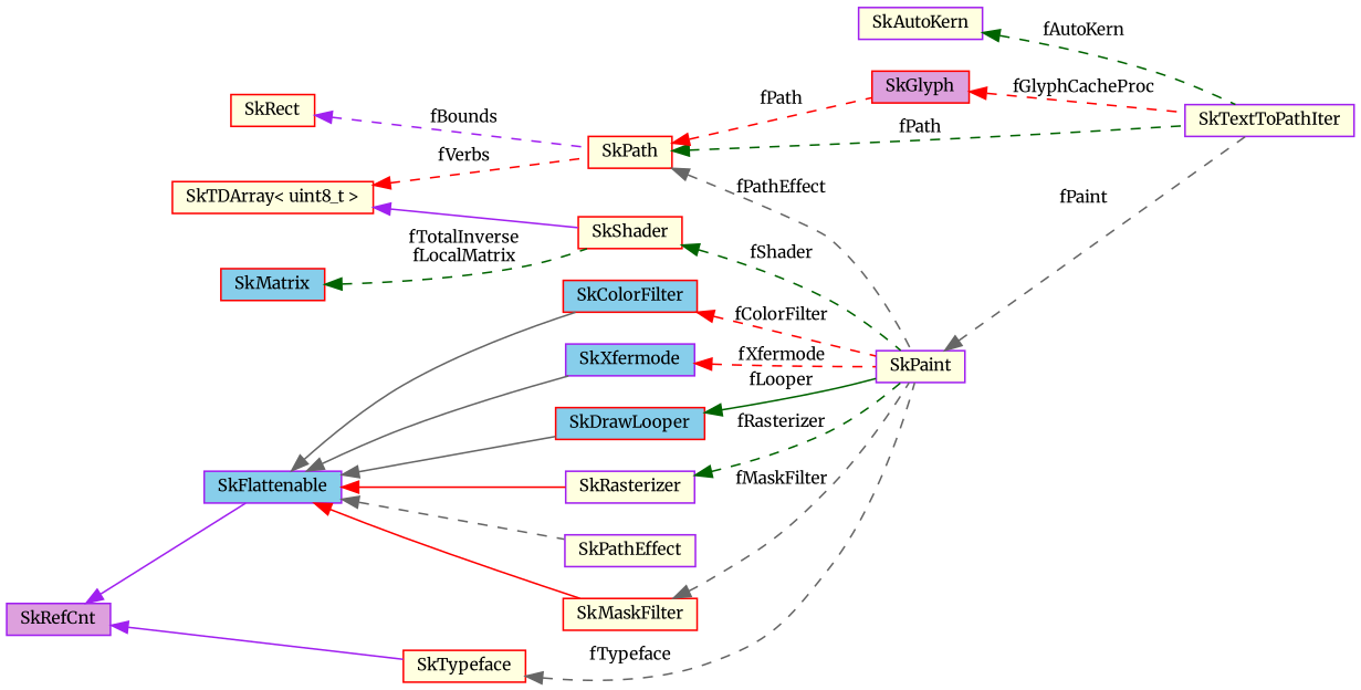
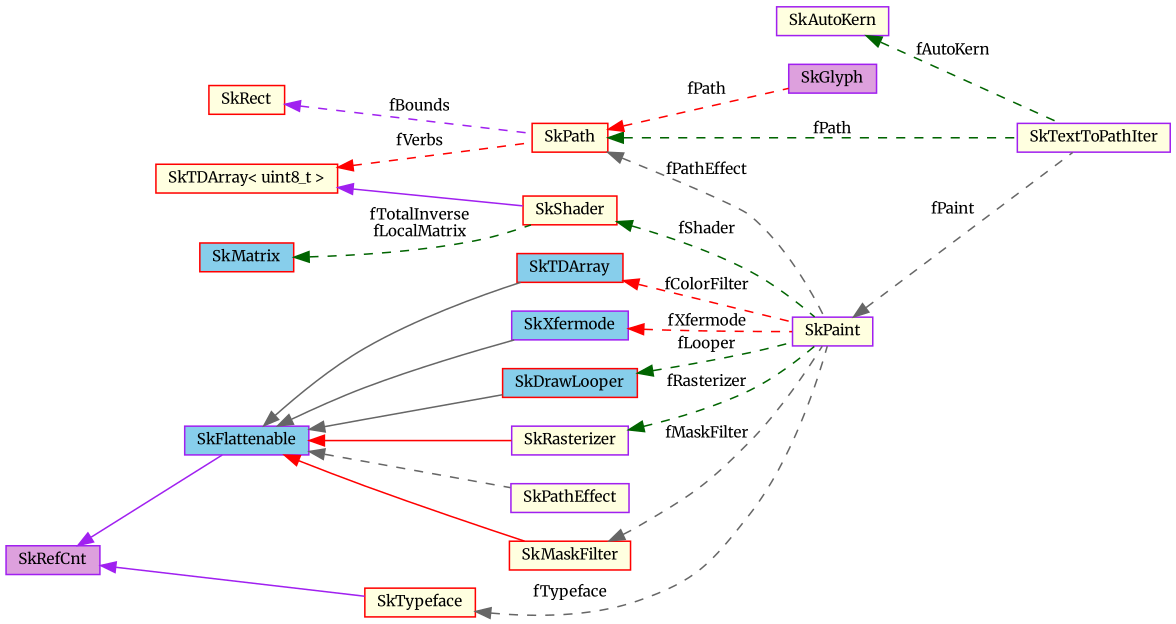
  digraph {
    fontname=Merriweather
    rankdir=LR
    node [color=red fillcolor=lightyellow fontname=Merriweather fontsize=10 shape=record style=filled]
    edge [color=gray40 dir=back fontname=Merriweather fontsize=10 labelfontname=FreeSans labelfontsize=10 style=dashed]
    n1 [color=purple fontcolor=black height=0.2 label=SkTextToPathIter width=0.4]
    n2 [color=purple height=0.2 label=SkAutoKern width=0.4]
-   n3 [fillcolor=plum height=0.2 label=SkGlyph width=0.4]
+   n3 [color=purple fillcolor=plum height=0.2 label=SkGlyph width=0.4]
    n4 [height=0.2 label=SkPath width=0.4]
    n5 [color=purple height=0.2 label=SkPaint width=0.4]
    n6 [height=0.2 label=SkRect width=0.4]
    n7 [height=0.2 label="SkTDArray\< uint8_t \>" width=0.4]
    n8 [height=0.2 label=SkShader width=0.4]
    n9 [color=purple height=0.2 label=SkPathEffect width=0.4]
    n10 [color=purple fillcolor=skyblue height=0.2 label=SkFlattenable width=0.4]
    n11 [height=0.2 label=SkMaskFilter width=0.4]
-   n12 [fillcolor=skyblue height=0.2 label=SkColorFilter width=0.4]
+   n12 [fillcolor=skyblue height=0.2 label=SkTDArray width=0.4]
    n13 [color=purple fillcolor=skyblue height=0.2 label=SkXfermode width=0.4]
    n14 [fillcolor=skyblue height=0.2 label=SkDrawLooper width=0.4]
    n15 [color=purple height=0.2 label=SkRasterizer width=0.4]
    n16 [color=purple fillcolor=plum height=0.2 label=SkRefCnt width=0.4]
    n17 [height=0.2 label=SkTypeface width=0.4]
    n18 [fillcolor=skyblue height=0.2 label=SkMatrix width=0.4]
    n2 -> n1 [color=darkgreen label=fAutoKern]
-   n3 -> n1 [color=red label=fGlyphCacheProc]
    n4 -> n1 [color=darkgreen label=fPath]
    n4 -> n3 [color=red label=fPath]
    n4 -> n5 [label=fPathEffect]
    n5 -> n1 [label=fPaint]
    n6 -> n4 [color=purple label=fBounds]
    n7 -> n4 [color=red label=fVerbs]
    n7 -> n8 [color=purple style=solid]
    n8 -> n5 [color=darkgreen label=fShader]
    n10 -> n9
    n10 -> n11 [color=red style=solid]
    n10 -> n12 [style=solid]
    n10 -> n13 [style=solid]
    n10 -> n14 [style=solid]
    n10 -> n15 [color=red style=solid]
    n11 -> n5 [label=fMaskFilter]
    n12 -> n5 [color=red label=fColorFilter]
    n13 -> n5 [color=red label=fXfermode]
-   n14 -> n5 [color=darkgreen label=fLooper style=solid]
+   n14 -> n5 [color=darkgreen label=fLooper]
    n15 -> n5 [color=darkgreen label=fRasterizer]
    n16 -> n10 [color=purple style=solid]
    n16 -> n17 [color=purple style=solid]
    n17 -> n5 [label=fTypeface]
    n18 -> n8 [color=darkgreen label="fTotalInverse\nfLocalMatrix"]
  }
